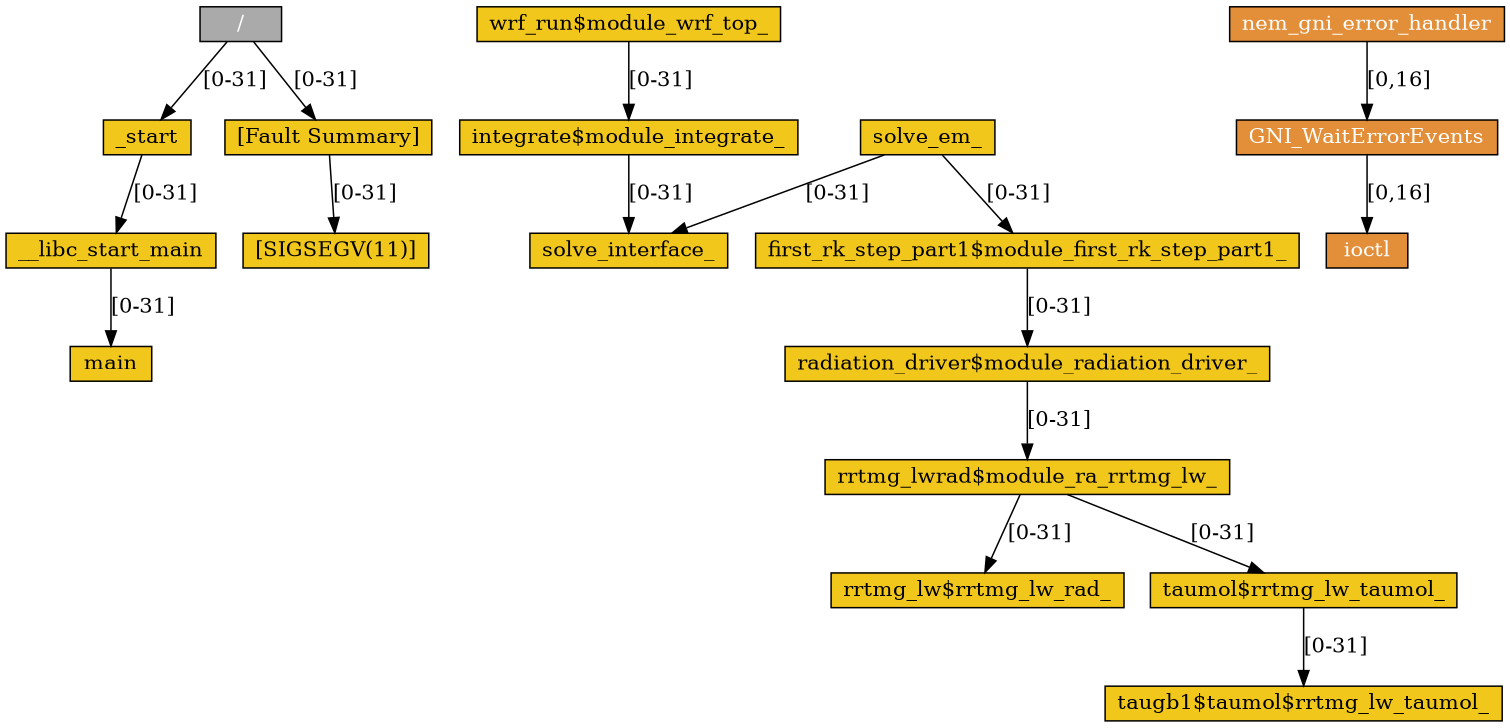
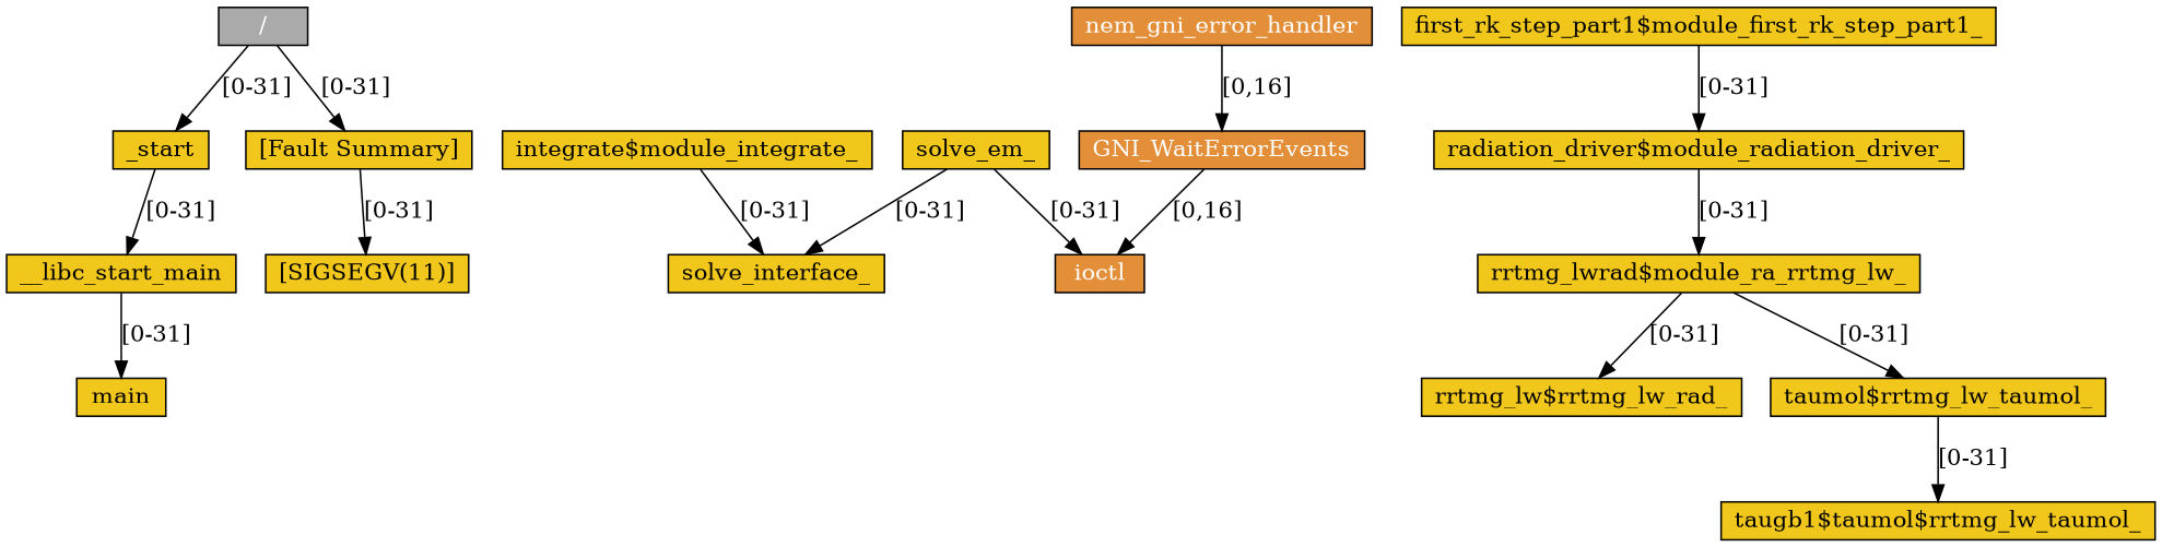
  digraph {
    node [fillcolor="#f1c71c" fontcolor="#000000" labeljust=c shape=record style=filled]
    n1 [fillcolor="#AAAAAA" fontcolor="#FFFFFF" height=0.2 label="/"]
    n2 [height=0.2 label=_start]
    n3 [height=0.2 label="[Fault Summary]"]
    n4 [height=0.2 label=__libc_start_main]
    n5 [height=0.2 label="[SIGSEGV(11)]"]
    n6 [height=0.2 label=main]
-   n7 [height=0.2 label="wrf_run$module_wrf_top_"]
    n8 [height=0.2 label="integrate$module_integrate_"]
    n9 [height=0.2 label=solve_interface_]
    n10 [height=0.2 label=solve_em_]
    n11 [height=0.2 label="first_rk_step_part1$module_first_rk_step_part1_"]
    n12 [height=0.2 label="radiation_driver$module_radiation_driver_"]
    n13 [height=0.2 label="rrtmg_lwrad$module_ra_rrtmg_lw_"]
    n14 [height=0.2 label="rrtmg_lw$rrtmg_lw_rad_"]
    n15 [height=0.2 label="taumol$rrtmg_lw_taumol_"]
    n16 [height=0.2 label="taugb1$taumol$rrtmg_lw_taumol_"]
    n17 [fillcolor="#e38e38" fontcolor="#FFFFFF" height=0.2 label=nem_gni_error_handler]
    n18 [fillcolor="#e38e38" fontcolor="#FFFFFF" height=0.2 label=GNI_WaitErrorEvents]
    n19 [fillcolor="#e38e38" fontcolor="#FFFFFF" height=0.2 label=ioctl]
    n1 -> n2 [label="[0-31]"]
    n1 -> n3 [label="[0-31]"]
    n2 -> n4 [label="[0-31]"]
    n3 -> n5 [label="[0-31]"]
    n4 -> n6 [label="[0-31]"]
-   n7 -> n8 [label="[0-31]"]
    n8 -> n9 [label="[0-31]"]
    n10 -> n9 [label="[0-31]"]
-   n10 -> n11 [label="[0-31]"]
+   n10 -> n19 [label="[0-31]"]
    n11 -> n12 [label="[0-31]"]
    n12 -> n13 [label="[0-31]"]
    n13 -> n14 [label="[0-31]"]
    n13 -> n15 [label="[0-31]"]
    n15 -> n16 [label="[0-31]"]
    n17 -> n18 [label="[0,16]"]
    n18 -> n19 [label="[0,16]"]
  }
